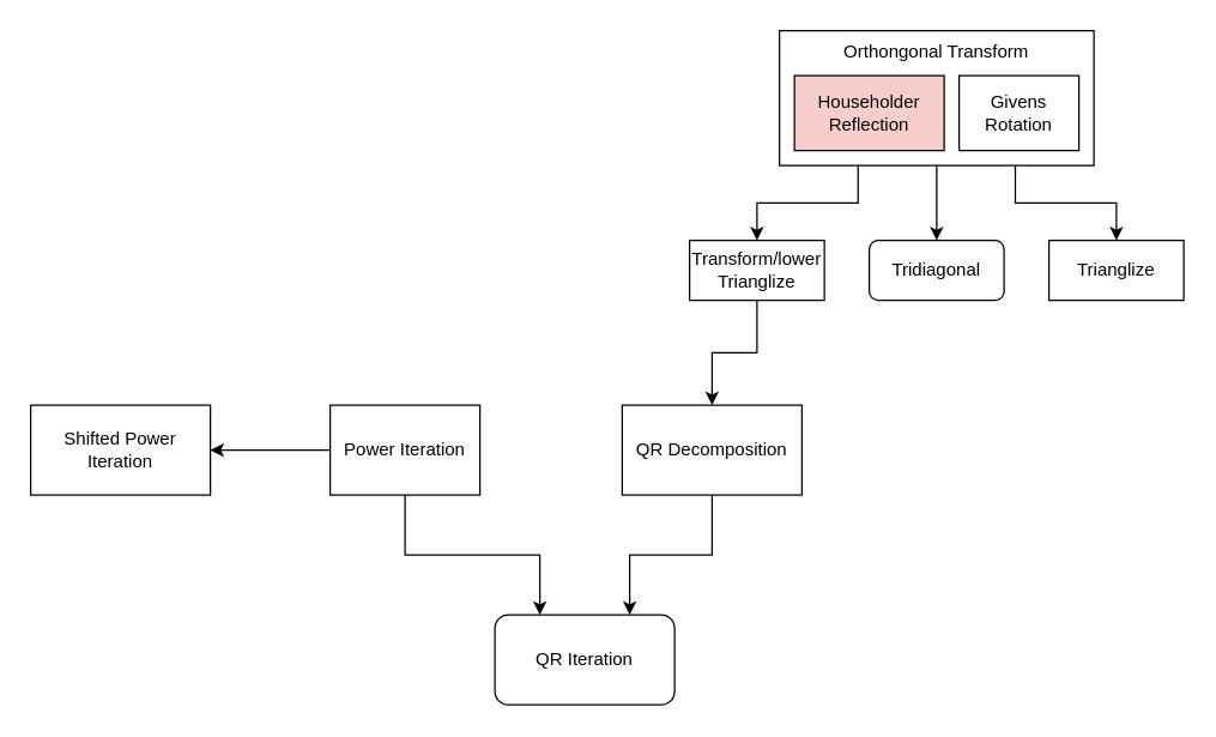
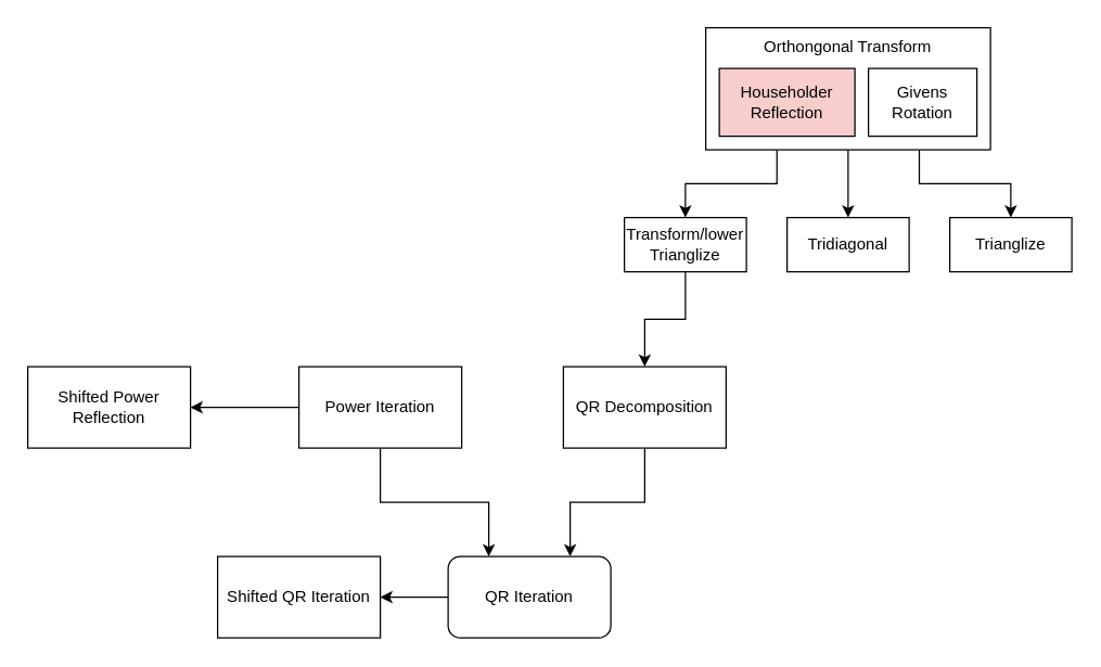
  <mxCell id="0" />
  <mxCell id="1" parent="0" />
  <mxCell id="2" style="edgeStyle=orthogonalEdgeStyle;rounded=0;orthogonalLoop=1;jettySize=auto;html=1;exitX=0.25;exitY=1;exitDx=0;exitDy=0;entryX=0.5;entryY=0;entryDx=0;entryDy=0;" edge="1" parent="1" source="5" target="18"><mxGeometry relative="1" as="geometry" /></mxCell>
  <mxCell id="3" style="edgeStyle=orthogonalEdgeStyle;rounded=0;orthogonalLoop=1;jettySize=auto;html=1;exitX=0.5;exitY=1;exitDx=0;exitDy=0;entryX=0.5;entryY=0;entryDx=0;entryDy=0;" edge="1" parent="1" source="5" target="19"><mxGeometry relative="1" as="geometry" /></mxCell>
  <mxCell id="4" style="edgeStyle=orthogonalEdgeStyle;rounded=0;orthogonalLoop=1;jettySize=auto;html=1;exitX=0.75;exitY=1;exitDx=0;exitDy=0;entryX=0.5;entryY=0;entryDx=0;entryDy=0;" edge="1" parent="1" source="5" target="20"><mxGeometry relative="1" as="geometry" /></mxCell>
  <mxCell id="5" value="Orthongonal Transform" style="rounded=0;whiteSpace=wrap;html=1;verticalAlign=top;" vertex="1" parent="1"><mxGeometry x="520" y="20" width="210" height="90" as="geometry" /></mxCell>
  <mxCell id="6" value="Householder Reflection" style="rounded=0;whiteSpace=wrap;html=1;fillColor=#f8cecc;" vertex="1" parent="1"><mxGeometry x="530" y="50" width="100" height="50" as="geometry" /></mxCell>
  <mxCell id="7" value="Givens Rotation" style="rounded=0;whiteSpace=wrap;html=1;" vertex="1" parent="1"><mxGeometry x="640" y="50" width="80" height="50" as="geometry" /></mxCell>
  <mxCell id="8" style="edgeStyle=orthogonalEdgeStyle;rounded=0;orthogonalLoop=1;jettySize=auto;html=1;exitX=0.5;exitY=1;exitDx=0;exitDy=0;entryX=0.75;entryY=0;entryDx=0;entryDy=0;" edge="1" parent="1" source="9" target="15"><mxGeometry relative="1" as="geometry"><mxPoint x="440" y="410" as="targetPoint" /><Array as="points"><mxPoint x="475" y="370" /><mxPoint x="420" y="370" /></Array></mxGeometry></mxCell>
  <mxCell id="9" value="QR Decomposition" style="rounded=0;whiteSpace=wrap;html=1;" vertex="1" parent="1"><mxGeometry x="415" y="270" width="120" height="60" as="geometry" /></mxCell>
  <mxCell id="10" style="edgeStyle=orthogonalEdgeStyle;rounded=0;orthogonalLoop=1;jettySize=auto;html=1;exitX=0.5;exitY=1;exitDx=0;exitDy=0;entryX=0.25;entryY=0;entryDx=0;entryDy=0;" edge="1" parent="1" source="12" target="15"><mxGeometry relative="1" as="geometry"><mxPoint x="400" y="410" as="targetPoint" /></mxGeometry></mxCell>
  <mxCell id="11" value="" style="edgeStyle=orthogonalEdgeStyle;rounded=0;orthogonalLoop=1;jettySize=auto;html=1;" edge="1" parent="1" source="12" target="13"><mxGeometry relative="1" as="geometry" /></mxCell>
- <mxCell id="12" value="Power Iteration" style="rounded=0;whiteSpace=wrap;html=1;" vertex="1" parent="1"><mxGeometry x="220" y="270" width="100" height="60" as="geometry" /></mxCell>
- <mxCell id="13" value="Shifted Power Iteration" style="rounded=0;whiteSpace=wrap;html=1;" vertex="1" parent="1"><mxGeometry x="20" y="270" width="120" height="60" as="geometry" /></mxCell>
+ <mxCell id="12" value="Power Iteration" style="rounded=0;whiteSpace=wrap;html=1;" vertex="1" parent="1"><mxGeometry x="220" y="270" width="120" height="60" as="geometry" /></mxCell>
+ <mxCell id="13" value="Shifted Power Reflection" style="rounded=0;whiteSpace=wrap;html=1;" vertex="1" parent="1"><mxGeometry x="20" y="270" width="120" height="60" as="geometry" /></mxCell>
+ <mxCell id="14" value="" style="edgeStyle=orthogonalEdgeStyle;rounded=0;orthogonalLoop=1;jettySize=auto;html=1;" edge="1" parent="1" source="15" target="16"><mxGeometry relative="1" as="geometry" /></mxCell>
  <mxCell id="15" value="QR Iteration" style="whiteSpace=wrap;html=1;rounded=1;" vertex="1" parent="1"><mxGeometry x="330" y="410" width="120" height="60" as="geometry" /></mxCell>
+ <mxCell id="16" value="Shifted QR Iteration" style="rounded=0;whiteSpace=wrap;html=1;" vertex="1" parent="1"><mxGeometry x="160" y="410" width="120" height="60" as="geometry" /></mxCell>
  <mxCell id="17" style="edgeStyle=orthogonalEdgeStyle;rounded=0;orthogonalLoop=1;jettySize=auto;html=1;exitX=0.5;exitY=1;exitDx=0;exitDy=0;entryX=0.5;entryY=0;entryDx=0;entryDy=0;" edge="1" parent="1" source="18" target="9"><mxGeometry relative="1" as="geometry" /></mxCell>
  <mxCell id="18" value="Transform/lower Trianglize" style="rounded=0;whiteSpace=wrap;html=1;" vertex="1" parent="1"><mxGeometry x="460" y="160" width="90" height="40" as="geometry" /></mxCell>
- <mxCell id="19" value="Tridiagonal" style="whiteSpace=wrap;html=1;rounded=1;" vertex="1" parent="1"><mxGeometry x="580" y="160" width="90" height="40" as="geometry" /></mxCell>
+ <mxCell id="19" value="Tridiagonal" style="rounded=0;whiteSpace=wrap;html=1;" vertex="1" parent="1"><mxGeometry x="580" y="160" width="90" height="40" as="geometry" /></mxCell>
  <mxCell id="20" value="Trianglize" style="rounded=0;whiteSpace=wrap;html=1;" vertex="1" parent="1"><mxGeometry x="700" y="160" width="90" height="40" as="geometry" /></mxCell>
